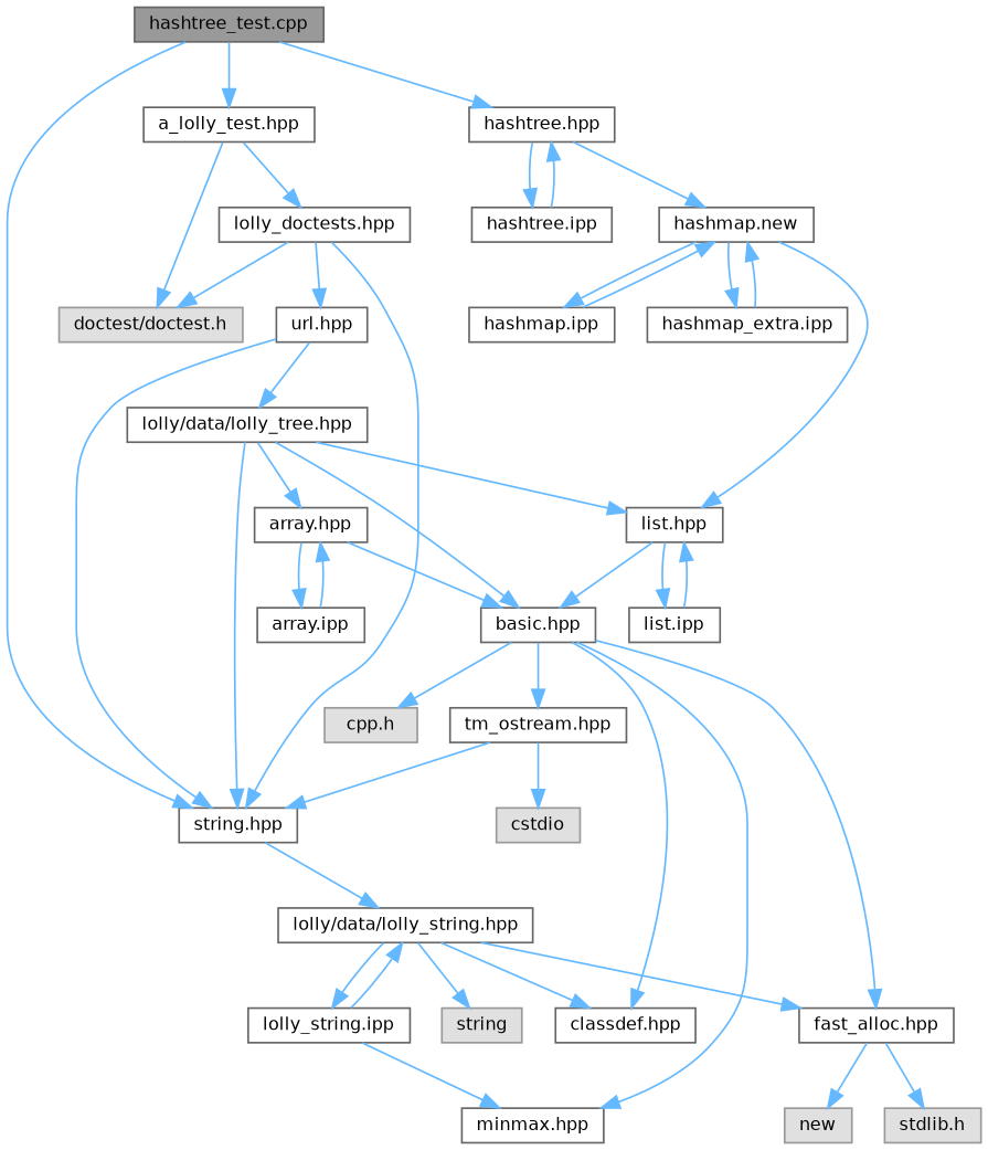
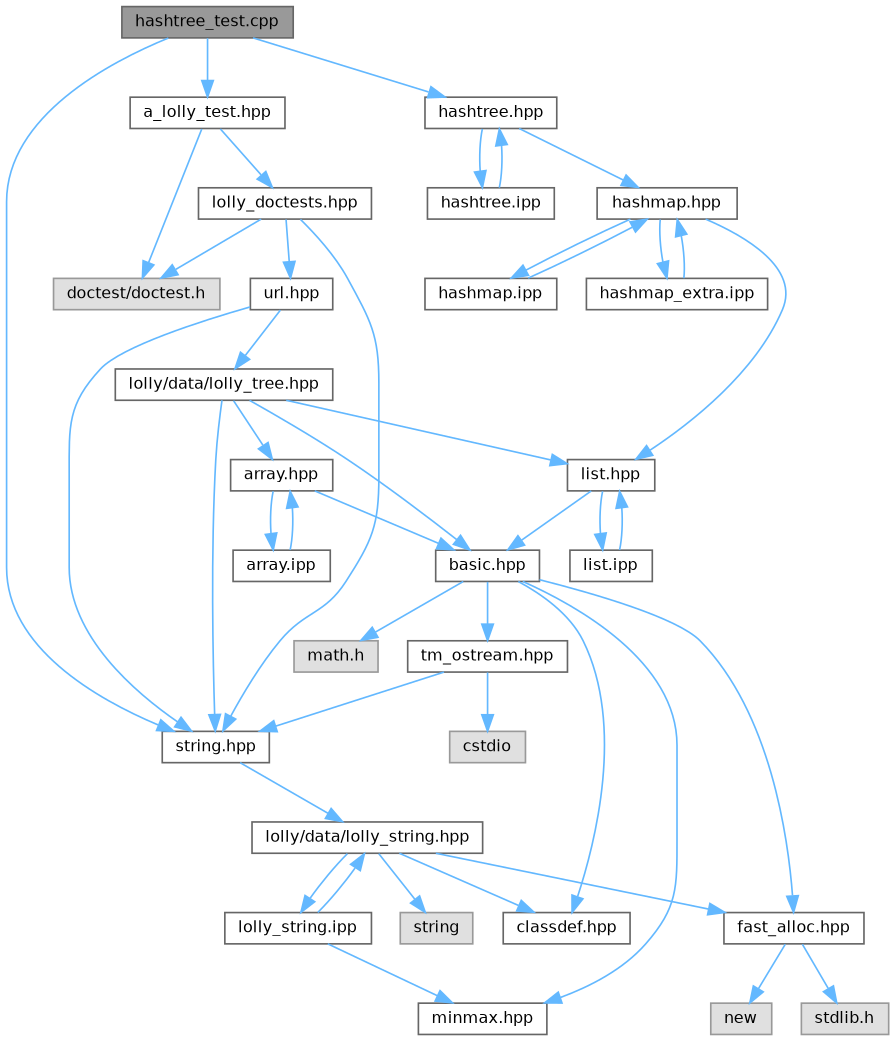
  digraph {
    node [color=grey40 fillcolor=white fontname=Helvetica fontsize=10 shape=box style=filled]
    edge [color=steelblue1 fontname=Helvetica fontsize=10 labelfontname=Helvetica labelfontsize=10 style=solid]
    n1 [color=gray40 fillcolor=grey60 fontcolor=black height=0.2 label="hashtree_test.cpp" width=0.4]
    n2 [height=0.2 label="a_lolly_test.hpp" width=0.4]
    n3 [height=0.2 label="string.hpp" width=0.4]
    n4 [height=0.2 label="hashtree.hpp" width=0.4]
    n5 [color=grey60 fillcolor="#E0E0E0" height=0.2 label="doctest/doctest.h" width=0.4]
    n6 [height=0.2 label="lolly_doctests.hpp" width=0.4]
    n7 [height=0.2 label="lolly/data/lolly_string.hpp" width=0.4]
    n8 [color=grey60 fillcolor="#E0E0E0" height=0.2 label=string width=0.4]
-   n9 [height=0.2 label="hashmap.new" width=0.4]
+   n9 [height=0.2 label="hashmap.hpp" width=0.4]
    n10 [height=0.2 label="hashtree.ipp" width=0.4]
    n11 [height=0.2 label="url.hpp" width=0.4]
    n12 [height=0.2 label="lolly/data/lolly_tree.hpp" width=0.4]
    n13 [height=0.2 label="classdef.hpp" width=0.4]
    n14 [height=0.2 label="fast_alloc.hpp" width=0.4]
    n15 [height=0.2 label="lolly_string.ipp" width=0.4]
    n16 [color=grey60 fillcolor="#E0E0E0" height=0.2 label="stdlib.h" width=0.4]
    n17 [color=grey60 fillcolor="#E0E0E0" height=0.2 label=new width=0.4]
    n18 [height=0.2 label="minmax.hpp" width=0.4]
    n19 [height=0.2 label="array.hpp" width=0.4]
    n20 [height=0.2 label="basic.hpp" width=0.4]
    n21 [height=0.2 label="list.hpp" width=0.4]
    n22 [height=0.2 label="array.ipp" width=0.4]
    n23 [height=0.2 label="tm_ostream.hpp" width=0.4]
-   n24 [color=grey60 fillcolor="#E0E0E0" height=0.2 label="cpp.h" width=0.4]
+   n24 [color=grey60 fillcolor="#E0E0E0" height=0.2 label="math.h" width=0.4]
    n25 [height=0.2 label="list.ipp" width=0.4]
    n26 [color=grey60 fillcolor="#E0E0E0" height=0.2 label=cstdio width=0.4]
    n27 [height=0.2 label="hashmap.ipp" width=0.4]
    n28 [height=0.2 label="hashmap_extra.ipp" width=0.4]
    n1 -> n2
    n1 -> n3
    n1 -> n4
    n2 -> n5
    n2 -> n6
    n3 -> n7
    n4 -> n9
    n4 -> n10
    n6 -> n3
    n6 -> n5
    n6 -> n11
    n7 -> n8
    n7 -> n13
    n7 -> n14
    n7 -> n15
    n9 -> n21
    n9 -> n27
    n9 -> n28
    n10 -> n4
    n11 -> n3
    n11 -> n12
    n12 -> n3
    n12 -> n19
    n12 -> n20
    n12 -> n21
    n14 -> n16
    n14 -> n17
    n15 -> n7
    n15 -> n18
    n19 -> n20
    n19 -> n22
    n20 -> n13
    n20 -> n14
    n20 -> n18
    n20 -> n23
    n20 -> n24
    n21 -> n20
    n21 -> n25
    n22 -> n19
    n23 -> n3
    n23 -> n26
    n25 -> n21
    n27 -> n9
    n28 -> n9
  }
